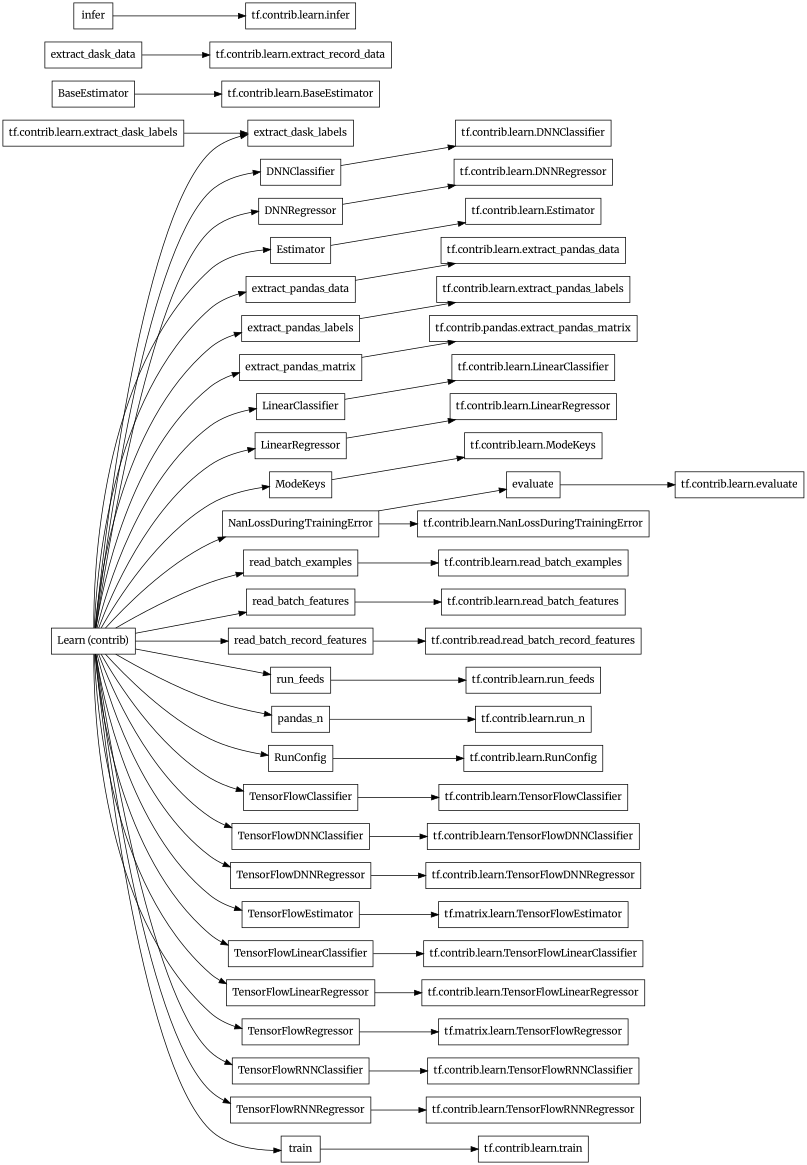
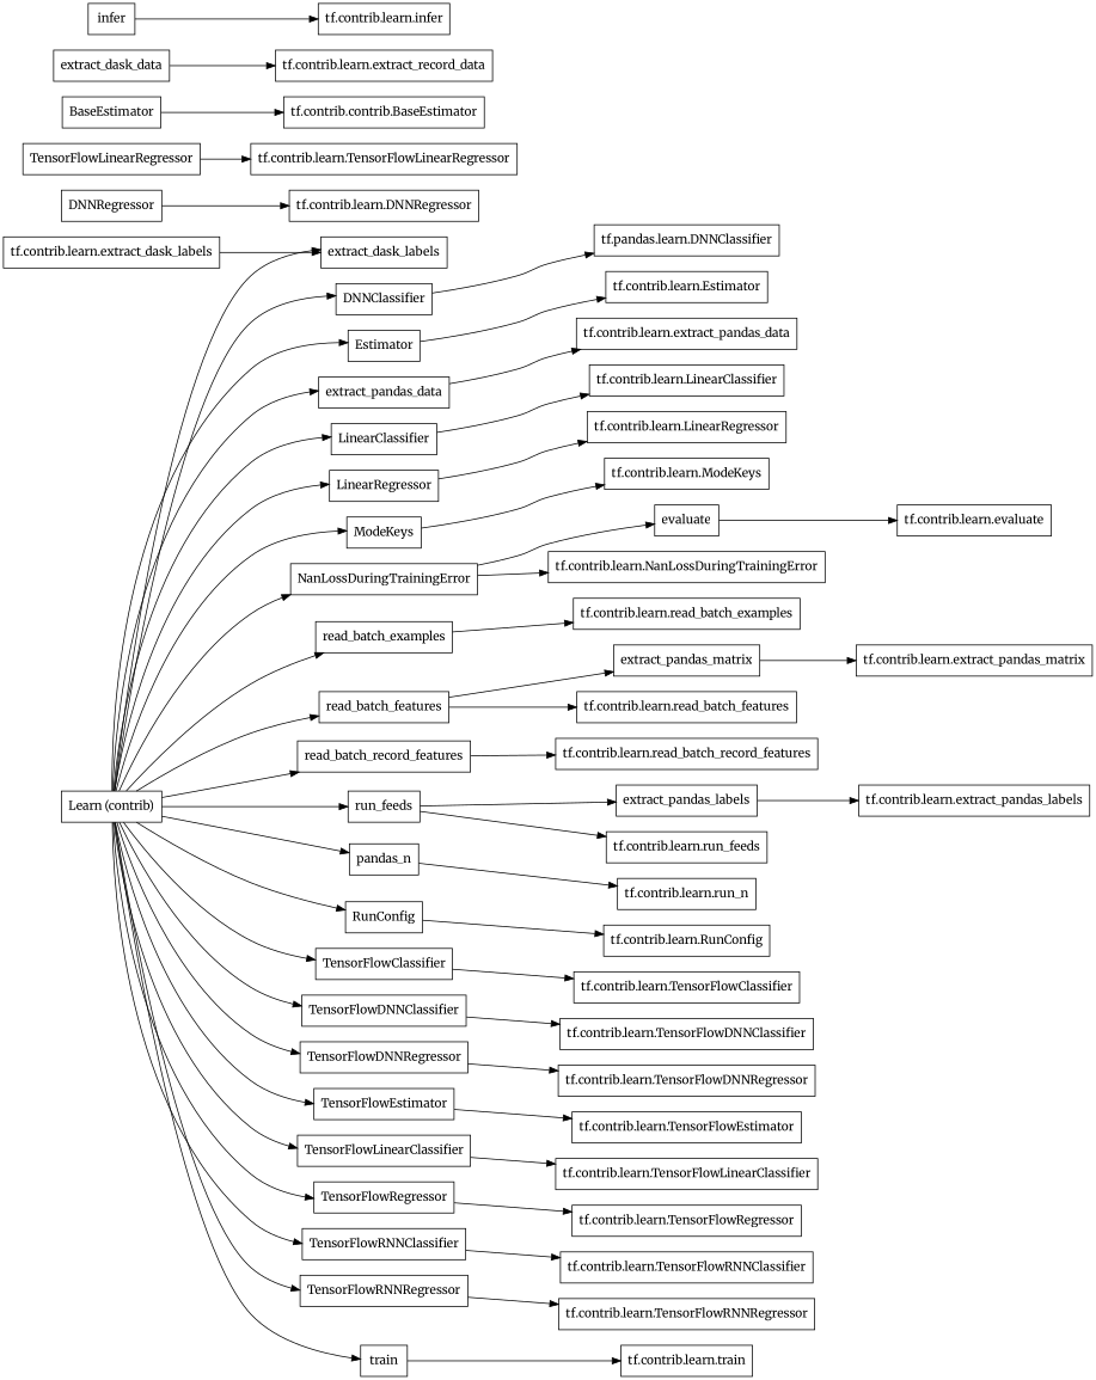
  digraph {
    fontname=Merriweather
    rankdir=LR
    node [fontname=Merriweather shape=box]
    edge [fontname=Merriweather]
    "Learn (contrib)"
    DNNClassifier
    DNNRegressor
    Estimator
    extract_dask_labels
    extract_pandas_data
    extract_pandas_labels
    extract_pandas_matrix
    LinearClassifier
    LinearRegressor
    ModeKeys
    NanLossDuringTrainingError
    read_batch_examples
    read_batch_features
    read_batch_record_features
    run_feeds
    n17 [label=pandas_n]
    RunConfig
    TensorFlowClassifier
    TensorFlowDNNClassifier
    TensorFlowDNNRegressor
    TensorFlowEstimator
    TensorFlowLinearClassifier
    TensorFlowLinearRegressor
    TensorFlowRegressor
    TensorFlowRNNClassifier
    TensorFlowRNNRegressor
    train
    BaseEstimator
-   "tf.contrib.learn.BaseEstimator"
-   "tf.contrib.learn.DNNClassifier"
+   "tf.contrib.learn.BaseEstimator" [label="tf.contrib.contrib.BaseEstimator"]
+   "tf.contrib.learn.DNNClassifier" [label="tf.pandas.learn.DNNClassifier"]
    "tf.contrib.learn.DNNRegressor"
    "tf.contrib.learn.Estimator"
    evaluate
    "tf.contrib.learn.evaluate"
    n36 [label="tf.contrib.learn.extract_record_data"]
    extract_dask_data
    "tf.contrib.learn.extract_pandas_data"
    "tf.contrib.learn.extract_pandas_labels"
-   "tf.contrib.learn.extract_pandas_matrix" [label="tf.contrib.pandas.extract_pandas_matrix"]
+   "tf.contrib.learn.extract_pandas_matrix"
    infer
    "tf.contrib.learn.infer"
    "tf.contrib.learn.LinearClassifier"
    "tf.contrib.learn.LinearRegressor"
    "tf.contrib.learn.ModeKeys"
    "tf.contrib.learn.NanLossDuringTrainingError"
    "tf.contrib.learn.read_batch_examples"
    "tf.contrib.learn.read_batch_features"
-   "tf.contrib.learn.read_batch_record_features" [label="tf.contrib.read.read_batch_record_features"]
+   "tf.contrib.learn.read_batch_record_features"
    "tf.contrib.learn.run_feeds"
    "tf.contrib.learn.run_n"
    "tf.contrib.learn.RunConfig"
    "tf.contrib.learn.TensorFlowClassifier"
    "tf.contrib.learn.TensorFlowDNNClassifier"
    "tf.contrib.learn.TensorFlowDNNRegressor"
-   "tf.contrib.learn.TensorFlowEstimator" [label="tf.matrix.learn.TensorFlowEstimator"]
+   "tf.contrib.learn.TensorFlowEstimator"
    "tf.contrib.learn.TensorFlowLinearClassifier"
    "tf.contrib.learn.TensorFlowLinearRegressor"
-   "tf.contrib.learn.TensorFlowRegressor" [label="tf.matrix.learn.TensorFlowRegressor"]
+   "tf.contrib.learn.TensorFlowRegressor"
    "tf.contrib.learn.TensorFlowRNNClassifier"
    "tf.contrib.learn.TensorFlowRNNRegressor"
    "tf.contrib.learn.train"
    "tf.contrib.learn.extract_dask_labels"
    "Learn (contrib)" -> DNNClassifier
-   "Learn (contrib)" -> DNNRegressor
    "Learn (contrib)" -> Estimator
    "Learn (contrib)" -> extract_dask_labels
    "Learn (contrib)" -> extract_pandas_data
-   "Learn (contrib)" -> extract_pandas_labels
-   "Learn (contrib)" -> extract_pandas_matrix
+   run_feeds -> extract_pandas_labels
+   read_batch_features -> extract_pandas_matrix
    "Learn (contrib)" -> LinearClassifier
    "Learn (contrib)" -> LinearRegressor
    "Learn (contrib)" -> ModeKeys
    "Learn (contrib)" -> NanLossDuringTrainingError
    "Learn (contrib)" -> read_batch_examples
    "Learn (contrib)" -> read_batch_features
    "Learn (contrib)" -> read_batch_record_features
    "Learn (contrib)" -> run_feeds
    "Learn (contrib)" -> n17
    "Learn (contrib)" -> RunConfig
    "Learn (contrib)" -> TensorFlowClassifier
    "Learn (contrib)" -> TensorFlowDNNClassifier
    "Learn (contrib)" -> TensorFlowDNNRegressor
    "Learn (contrib)" -> TensorFlowEstimator
    "Learn (contrib)" -> TensorFlowLinearClassifier
-   "Learn (contrib)" -> TensorFlowLinearRegressor
    "Learn (contrib)" -> TensorFlowRegressor
    "Learn (contrib)" -> TensorFlowRNNClassifier
    "Learn (contrib)" -> TensorFlowRNNRegressor
    "Learn (contrib)" -> train
    DNNClassifier -> "tf.contrib.learn.DNNClassifier"
    DNNRegressor -> "tf.contrib.learn.DNNRegressor"
    Estimator -> "tf.contrib.learn.Estimator"
    extract_pandas_data -> "tf.contrib.learn.extract_pandas_data"
    extract_pandas_labels -> "tf.contrib.learn.extract_pandas_labels"
    extract_pandas_matrix -> "tf.contrib.learn.extract_pandas_matrix"
    LinearClassifier -> "tf.contrib.learn.LinearClassifier"
    LinearRegressor -> "tf.contrib.learn.LinearRegressor"
    ModeKeys -> "tf.contrib.learn.ModeKeys"
    NanLossDuringTrainingError -> evaluate
    NanLossDuringTrainingError -> "tf.contrib.learn.NanLossDuringTrainingError"
    read_batch_examples -> "tf.contrib.learn.read_batch_examples"
    read_batch_features -> "tf.contrib.learn.read_batch_features"
    read_batch_record_features -> "tf.contrib.learn.read_batch_record_features"
    run_feeds -> "tf.contrib.learn.run_feeds"
    n17 -> "tf.contrib.learn.run_n"
    RunConfig -> "tf.contrib.learn.RunConfig"
    TensorFlowClassifier -> "tf.contrib.learn.TensorFlowClassifier"
    TensorFlowDNNClassifier -> "tf.contrib.learn.TensorFlowDNNClassifier"
    TensorFlowDNNRegressor -> "tf.contrib.learn.TensorFlowDNNRegressor"
    TensorFlowEstimator -> "tf.contrib.learn.TensorFlowEstimator"
    TensorFlowLinearClassifier -> "tf.contrib.learn.TensorFlowLinearClassifier"
    TensorFlowLinearRegressor -> "tf.contrib.learn.TensorFlowLinearRegressor"
    TensorFlowRegressor -> "tf.contrib.learn.TensorFlowRegressor"
    TensorFlowRNNClassifier -> "tf.contrib.learn.TensorFlowRNNClassifier"
    TensorFlowRNNRegressor -> "tf.contrib.learn.TensorFlowRNNRegressor"
    train -> "tf.contrib.learn.train"
    BaseEstimator -> "tf.contrib.learn.BaseEstimator"
    evaluate -> "tf.contrib.learn.evaluate"
    extract_dask_data -> n36
    infer -> "tf.contrib.learn.infer"
    "tf.contrib.learn.extract_dask_labels" -> extract_dask_labels
  }
